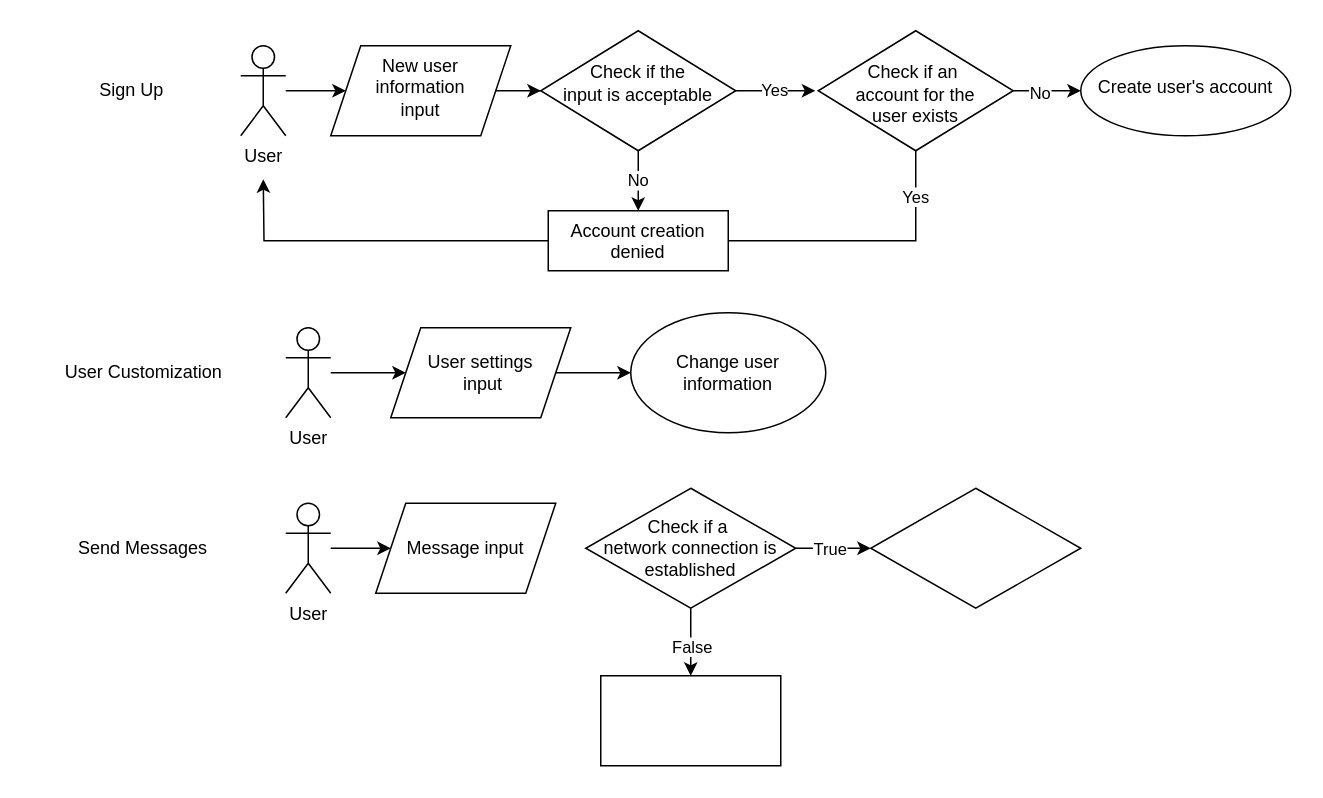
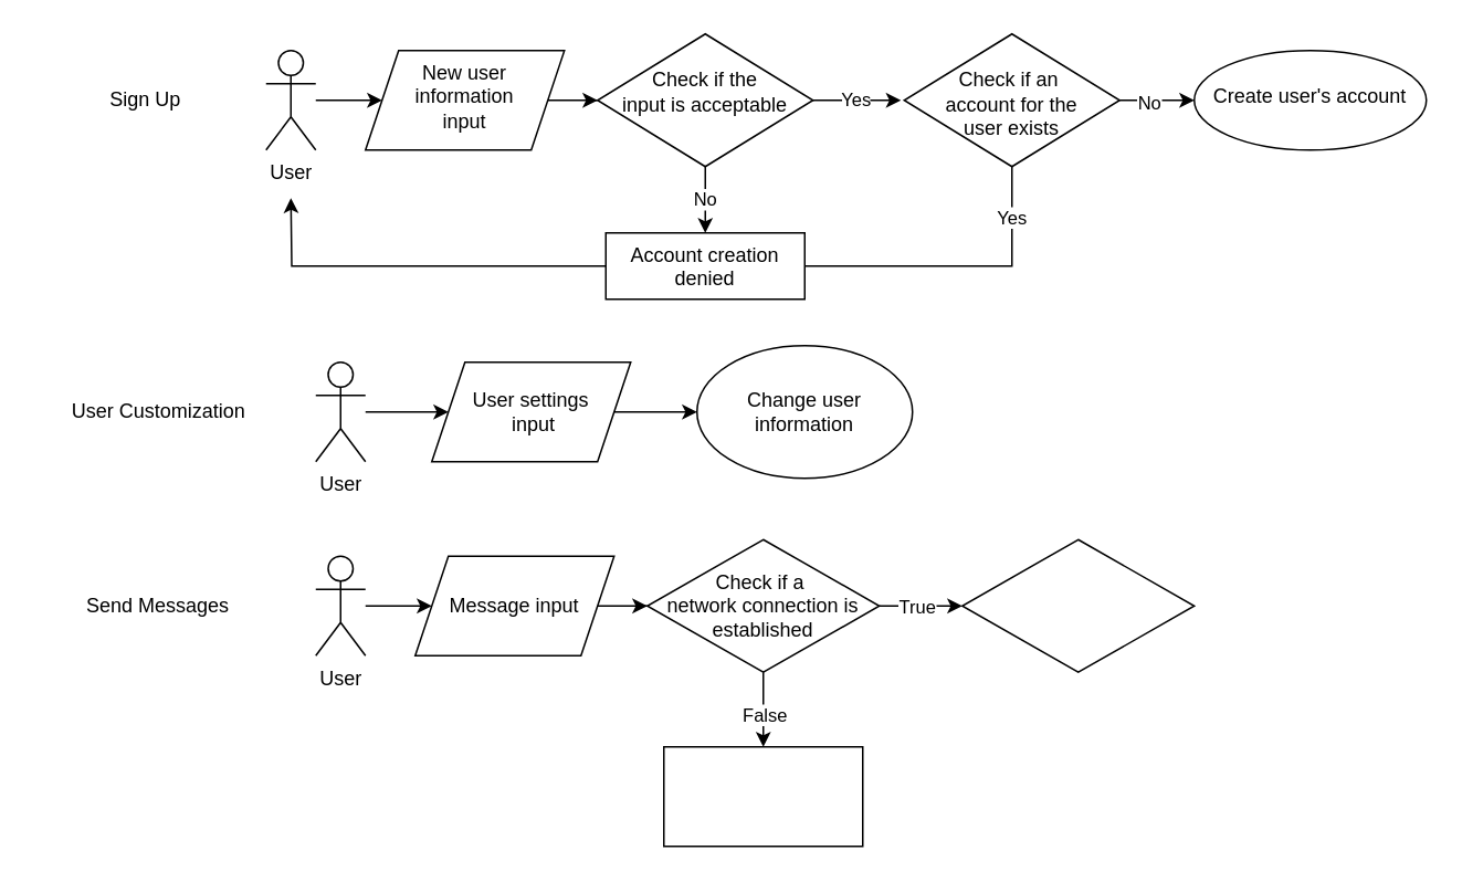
  <mxCell id="0" />
  <mxCell id="1" parent="0" />
  <mxCell id="2" value="" style="edgeStyle=orthogonalEdgeStyle;rounded=0;orthogonalLoop=1;jettySize=auto;html=1;" edge="1" parent="1" source="3" target="10"><mxGeometry relative="1" as="geometry" /></mxCell>
  <mxCell id="3" value="User" style="shape=umlActor;verticalLabelPosition=bottom;verticalAlign=top;html=1;outlineConnect=0;" vertex="1" parent="1"><mxGeometry x="160" y="30" width="30" height="60" as="geometry" /></mxCell>
  <mxCell id="4" value="Sign Up" style="text;html=1;align=center;verticalAlign=middle;resizable=0;points=[];autosize=1;strokeColor=none;fillColor=none;" vertex="1" parent="1"><mxGeometry x="52" y="45" width="70" height="30" as="geometry" /></mxCell>
  <mxCell id="5" value="" style="edgeStyle=orthogonalEdgeStyle;rounded=0;orthogonalLoop=1;jettySize=auto;html=1;" edge="1" parent="1" source="8" target="14"><mxGeometry relative="1" as="geometry" /></mxCell>
  <mxCell id="6" value="No" style="edgeLabel;html=1;align=center;verticalAlign=middle;resizable=0;points=[];" vertex="1" connectable="0" parent="5"><mxGeometry x="-0.24" y="-1" relative="1" as="geometry"><mxPoint as="offset" /></mxGeometry></mxCell>
  <mxCell id="7" value="Yes" style="edgeStyle=orthogonalEdgeStyle;rounded=0;orthogonalLoop=1;jettySize=auto;html=1;exitX=0.5;exitY=1;exitDx=0;exitDy=0;entryX=1;entryY=0.5;entryDx=0;entryDy=0;endArrow=none;" edge="1" parent="1" source="8" target="12"><mxGeometry x="-0.667" relative="1" as="geometry"><mxPoint as="offset" /></mxGeometry></mxCell>
  <mxCell id="8" value="&lt;div&gt;&lt;br&gt;&lt;/div&gt;Check&amp;nbsp;&lt;span style=&quot;background-color: initial;&quot;&gt;if an&amp;nbsp;&lt;/span&gt;&lt;div&gt;&lt;div&gt;account&amp;nbsp;&lt;span style=&quot;background-color: initial;&quot;&gt;for the&lt;/span&gt;&lt;/div&gt;&lt;div&gt;&lt;span style=&quot;background-color: initial;&quot;&gt;user exists&lt;/span&gt;&lt;/div&gt;&lt;/div&gt;" style="rhombus;whiteSpace=wrap;html=1;verticalAlign=top;" vertex="1" parent="1"><mxGeometry x="545" y="20" width="130" height="80" as="geometry" /></mxCell>
  <mxCell id="9" value="" style="edgeStyle=orthogonalEdgeStyle;rounded=0;orthogonalLoop=1;jettySize=auto;html=1;" edge="1" parent="1" source="10" target="28"><mxGeometry relative="1" as="geometry" /></mxCell>
  <mxCell id="10" value="New user&lt;div&gt;information&lt;/div&gt;&lt;div&gt;input&lt;/div&gt;" style="shape=parallelogram;perimeter=parallelogramPerimeter;whiteSpace=wrap;html=1;fixedSize=1;verticalAlign=top;" vertex="1" parent="1"><mxGeometry x="220" y="30" width="120" height="60" as="geometry" /></mxCell>
  <mxCell id="11" style="edgeStyle=orthogonalEdgeStyle;rounded=0;orthogonalLoop=1;jettySize=auto;html=1;exitX=0;exitY=0.5;exitDx=0;exitDy=0;" edge="1" parent="1" source="12"><mxGeometry relative="1" as="geometry"><mxPoint x="390" y="159" as="sourcePoint" /><mxPoint x="175" y="119" as="targetPoint" /></mxGeometry></mxCell>
  <mxCell id="12" value="&lt;div&gt;&lt;span style=&quot;background-color: initial;&quot;&gt;Account creation denied&lt;/span&gt;&lt;br&gt;&lt;/div&gt;" style="whiteSpace=wrap;html=1;verticalAlign=top;" vertex="1" parent="1"><mxGeometry x="365" y="140" width="120" height="40" as="geometry" /></mxCell>
  <mxCell id="13" style="edgeStyle=orthogonalEdgeStyle;rounded=0;orthogonalLoop=1;jettySize=auto;html=1;exitX=0.5;exitY=1;exitDx=0;exitDy=0;" edge="1" parent="1" source="12" target="12"><mxGeometry relative="1" as="geometry" /></mxCell>
  <mxCell id="14" value="&lt;div&gt;&lt;br&gt;&lt;/div&gt;&lt;div&gt;Create user's account&lt;/div&gt;" style="ellipse;whiteSpace=wrap;html=1;verticalAlign=top;" vertex="1" parent="1"><mxGeometry x="720" y="30" width="140" height="60" as="geometry" /></mxCell>
  <mxCell id="15" value="User Customization" style="text;html=1;align=center;verticalAlign=middle;resizable=0;points=[];autosize=1;strokeColor=none;fillColor=none;" vertex="1" parent="1"><mxGeometry x="30" y="233" width="130" height="30" as="geometry" /></mxCell>
  <mxCell id="16" style="edgeStyle=orthogonalEdgeStyle;rounded=0;orthogonalLoop=1;jettySize=auto;html=1;entryX=0;entryY=0.5;entryDx=0;entryDy=0;" edge="1" parent="1" source="17" target="19"><mxGeometry relative="1" as="geometry" /></mxCell>
  <mxCell id="17" value="User" style="shape=umlActor;verticalLabelPosition=bottom;verticalAlign=top;html=1;outlineConnect=0;" vertex="1" parent="1"><mxGeometry x="190" y="218" width="30" height="60" as="geometry" /></mxCell>
  <mxCell id="18" style="edgeStyle=orthogonalEdgeStyle;rounded=0;orthogonalLoop=1;jettySize=auto;html=1;exitX=1;exitY=0.5;exitDx=0;exitDy=0;entryX=0;entryY=0.5;entryDx=0;entryDy=0;" edge="1" parent="1" source="19" target="20"><mxGeometry relative="1" as="geometry"><mxPoint x="430" y="248" as="targetPoint" /></mxGeometry></mxCell>
  <mxCell id="19" value="User settings&lt;div&gt;&amp;nbsp;input&lt;/div&gt;" style="shape=parallelogram;perimeter=parallelogramPerimeter;whiteSpace=wrap;html=1;fixedSize=1;" vertex="1" parent="1"><mxGeometry x="260" y="218" width="120" height="60" as="geometry" /></mxCell>
  <mxCell id="20" value="Change user&lt;div&gt;information&lt;/div&gt;" style="ellipse;whiteSpace=wrap;html=1;" vertex="1" parent="1"><mxGeometry x="420" y="208" width="130" height="80" as="geometry" /></mxCell>
  <mxCell id="21" value="Send Messages" style="text;html=1;align=center;verticalAlign=middle;whiteSpace=wrap;rounded=0;" vertex="1" parent="1"><mxGeometry y="350" width="150" height="30" as="geometry" x="20" /></mxCell>
  <mxCell id="22" value="" style="edgeStyle=orthogonalEdgeStyle;rounded=0;orthogonalLoop=1;jettySize=auto;html=1;entryX=0;entryY=0.5;entryDx=0;entryDy=0;" edge="1" parent="1" source="23" target="25"><mxGeometry relative="1" as="geometry"><mxPoint x="260" y="365" as="targetPoint" /></mxGeometry></mxCell>
  <mxCell id="23" value="User" style="shape=umlActor;verticalLabelPosition=bottom;verticalAlign=top;html=1;outlineConnect=0;" vertex="1" parent="1"><mxGeometry x="190" y="335" width="30" height="60" as="geometry" /></mxCell>
+ <mxCell id="24" value="" style="edgeStyle=orthogonalEdgeStyle;rounded=0;orthogonalLoop=1;jettySize=auto;html=1;" edge="1" parent="1" source="25" target="33"><mxGeometry relative="1" as="geometry" /></mxCell>
  <mxCell id="25" value="Message input" style="shape=parallelogram;perimeter=parallelogramPerimeter;whiteSpace=wrap;html=1;fixedSize=1;" vertex="1" parent="1"><mxGeometry x="250" y="335" width="120" height="60" as="geometry" /></mxCell>
  <mxCell id="26" value="Yes" style="edgeStyle=orthogonalEdgeStyle;rounded=0;orthogonalLoop=1;jettySize=auto;html=1;exitX=1;exitY=0.5;exitDx=0;exitDy=0;entryX=0;entryY=0.5;entryDx=0;entryDy=0;" edge="1" parent="1"><mxGeometry relative="1" as="geometry"><mxPoint x="488" y="60" as="sourcePoint" /><mxPoint x="543" y="60" as="targetPoint" /></mxGeometry></mxCell>
  <mxCell id="27" value="No" style="edgeStyle=orthogonalEdgeStyle;rounded=0;orthogonalLoop=1;jettySize=auto;html=1;entryX=0.5;entryY=0;entryDx=0;entryDy=0;" edge="1" parent="1" source="28" target="12"><mxGeometry relative="1" as="geometry" /></mxCell>
  <mxCell id="28" value="&lt;div&gt;&lt;br&gt;&lt;/div&gt;&lt;div&gt;Check if the&lt;/div&gt;&lt;div&gt;input is acceptable&lt;/div&gt;" style="rhombus;whiteSpace=wrap;html=1;verticalAlign=top;" vertex="1" parent="1"><mxGeometry x="360" y="20" width="130" height="80" as="geometry" /></mxCell>
  <mxCell id="29" value="" style="edgeStyle=orthogonalEdgeStyle;rounded=0;orthogonalLoop=1;jettySize=auto;html=1;" edge="1" parent="1" source="33" target="34"><mxGeometry relative="1" as="geometry" /></mxCell>
  <mxCell id="30" value="False" style="edgeLabel;html=1;align=center;verticalAlign=middle;resizable=0;points=[];" vertex="1" connectable="0" parent="29"><mxGeometry x="0.111" y="1" relative="1" as="geometry"><mxPoint x="-1" as="offset" /></mxGeometry></mxCell>
  <mxCell id="31" style="edgeStyle=orthogonalEdgeStyle;rounded=0;orthogonalLoop=1;jettySize=auto;html=1;entryX=0;entryY=0.5;entryDx=0;entryDy=0;" edge="1" parent="1" source="33" target="35"><mxGeometry relative="1" as="geometry"><mxPoint x="580" y="365" as="targetPoint" /></mxGeometry></mxCell>
  <mxCell id="32" value="True" style="edgeLabel;html=1;align=center;verticalAlign=middle;resizable=0;points=[];" vertex="1" connectable="0" parent="31"><mxGeometry x="-0.119" y="4" relative="1" as="geometry"><mxPoint y="4" as="offset" /></mxGeometry></mxCell>
  <mxCell id="33" value="Check if a&amp;nbsp;&lt;div&gt;network connection is&lt;div&gt;established&lt;/div&gt;&lt;/div&gt;" style="rhombus;whiteSpace=wrap;html=1;" vertex="1" parent="1"><mxGeometry x="390" y="325" width="140" height="80" as="geometry" /></mxCell>
  <mxCell id="34" value="" style="whiteSpace=wrap;html=1;" vertex="1" parent="1"><mxGeometry x="400" y="450" width="120" height="60" as="geometry" /></mxCell>
  <mxCell id="35" value="" style="rhombus;whiteSpace=wrap;html=1;" vertex="1" parent="1"><mxGeometry x="580" y="325" width="140" height="80" as="geometry" /></mxCell>
